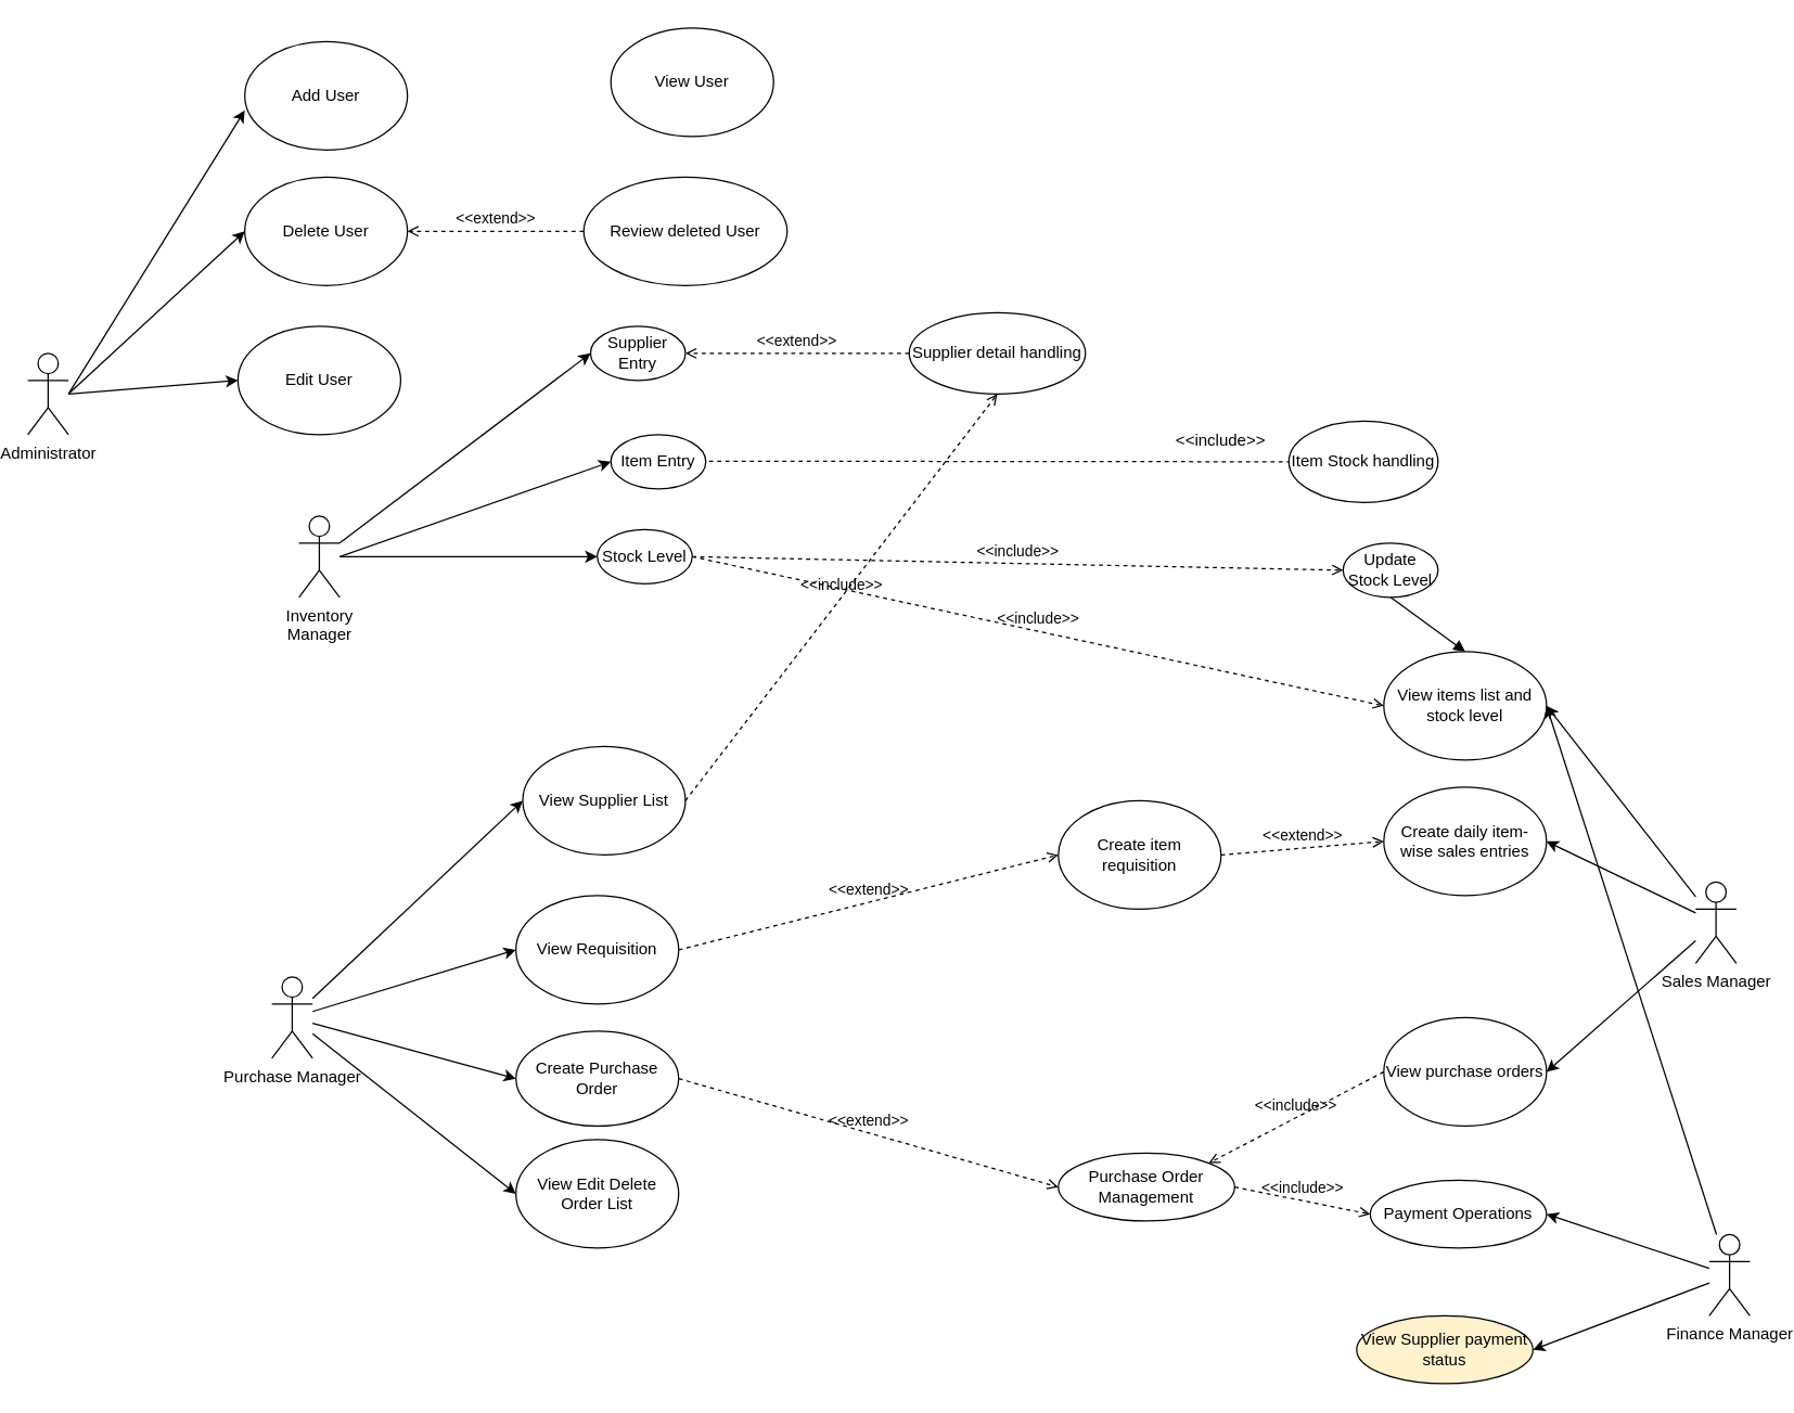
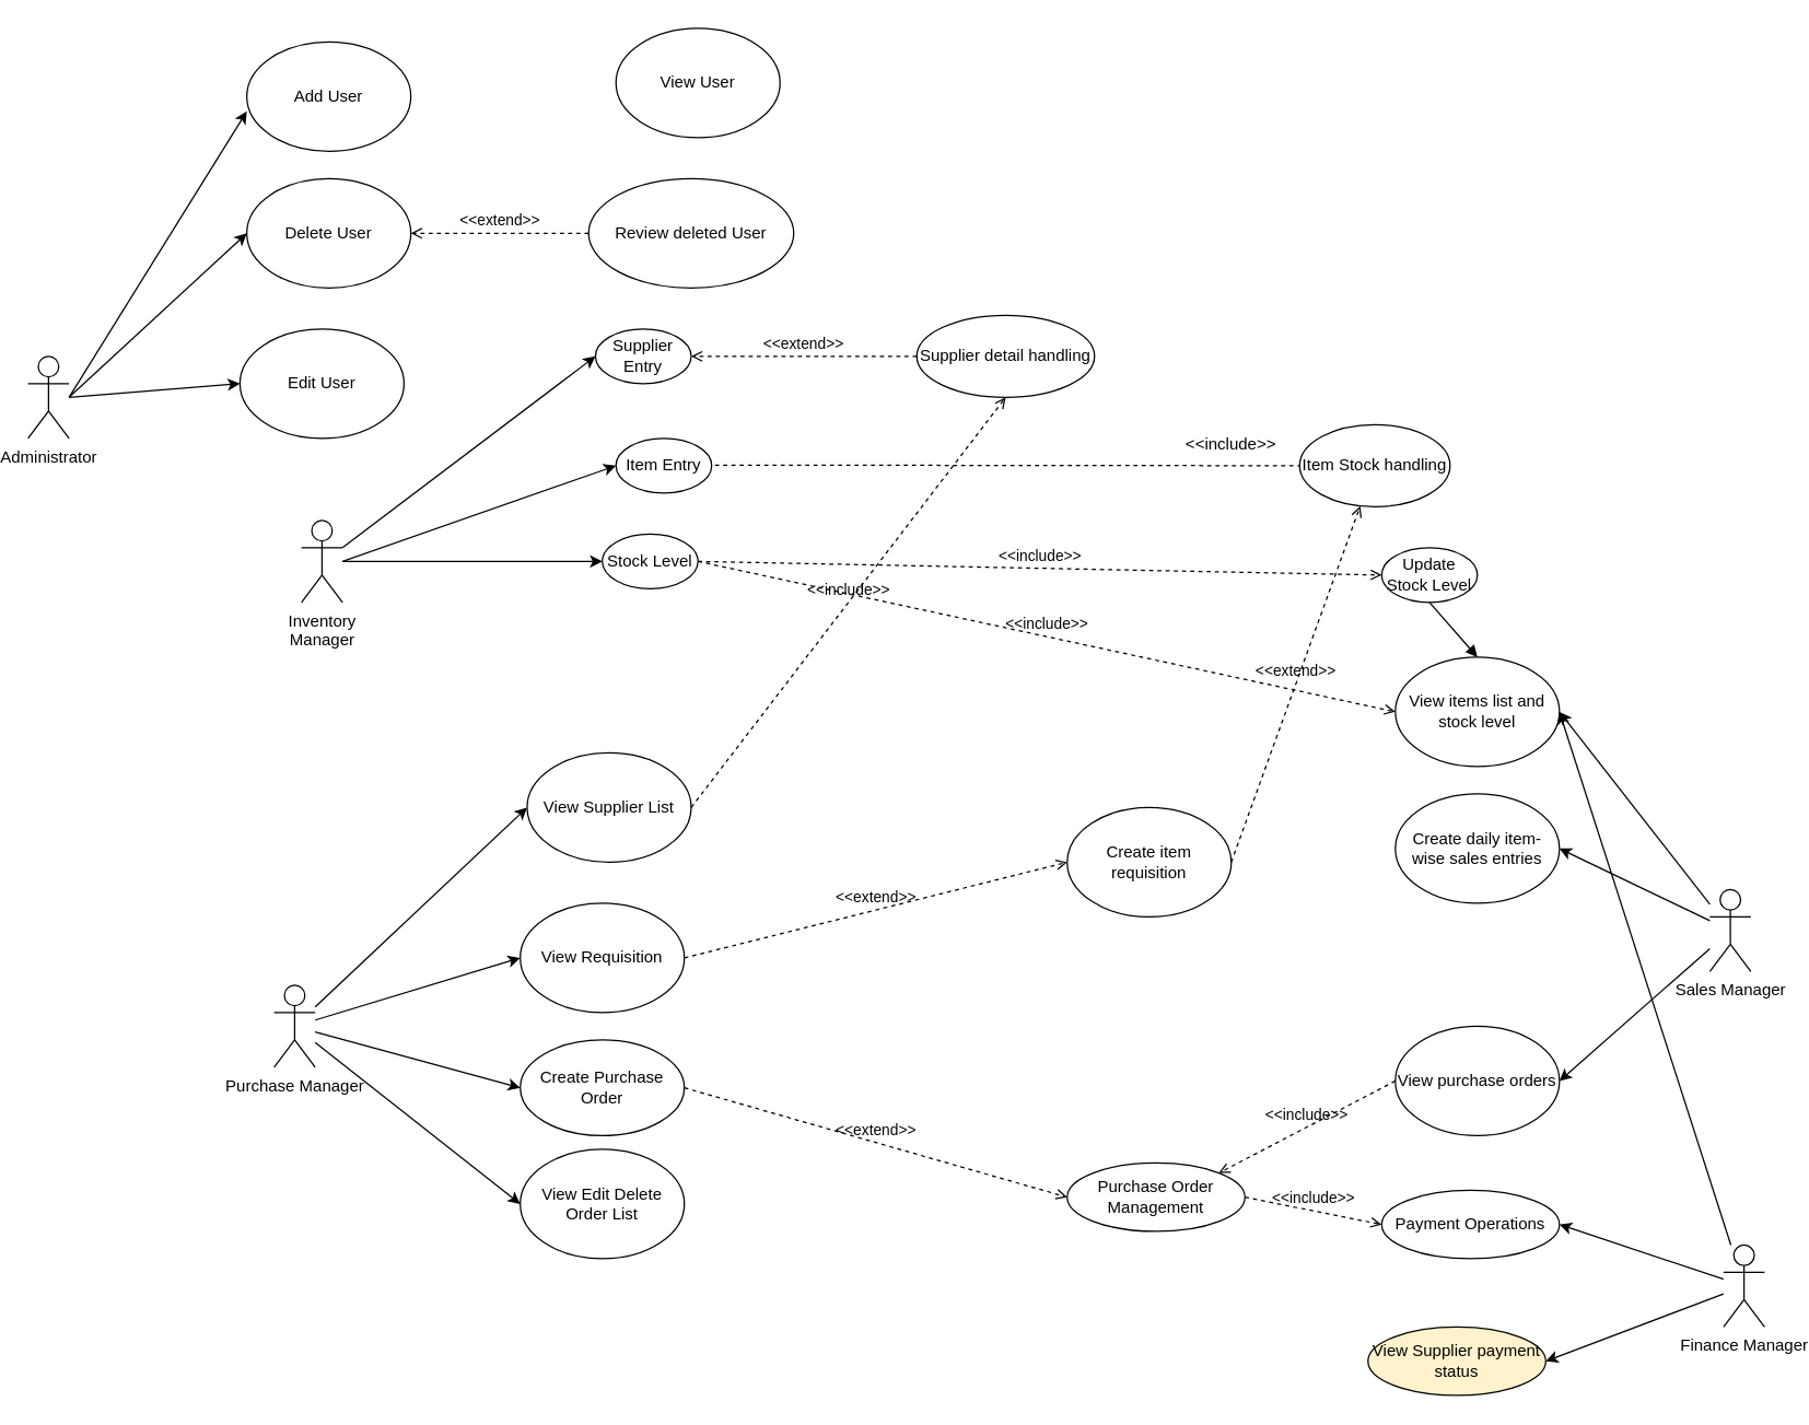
  <mxCell id="0" />
  <mxCell id="1" parent="0" />
  <mxCell id="2" style="rounded=0;orthogonalLoop=1;jettySize=auto;html=1;entryX=0;entryY=0.5;entryDx=0;entryDy=0;" parent="1" source="6" target="7" edge="1"><mxGeometry relative="1" as="geometry" /></mxCell>
  <mxCell id="3" style="rounded=0;orthogonalLoop=1;jettySize=auto;html=1;entryX=0;entryY=0.5;entryDx=0;entryDy=0;" parent="1" source="6" target="8" edge="1"><mxGeometry relative="1" as="geometry" /></mxCell>
  <mxCell id="4" style="rounded=0;orthogonalLoop=1;jettySize=auto;html=1;entryX=0;entryY=0.5;entryDx=0;entryDy=0;" parent="1" source="6" target="9" edge="1"><mxGeometry relative="1" as="geometry" /></mxCell>
  <mxCell id="5" style="rounded=0;orthogonalLoop=1;jettySize=auto;html=1;entryX=0;entryY=0.5;entryDx=0;entryDy=0;" parent="1" source="6" target="10" edge="1"><mxGeometry relative="1" as="geometry" /></mxCell>
  <mxCell id="6" value="Purchase Manager" style="shape=umlActor;verticalLabelPosition=bottom;verticalAlign=top;html=1;outlineConnect=0;" parent="1" vertex="1"><mxGeometry x="200" y="720" width="30" height="60" as="geometry" /></mxCell>
  <mxCell id="7" value="View Supplier List" style="ellipse;whiteSpace=wrap;html=1;" parent="1" vertex="1"><mxGeometry x="385" y="550" width="120" height="80" as="geometry" /></mxCell>
  <mxCell id="8" value="View Requisition" style="ellipse;whiteSpace=wrap;html=1;" parent="1" vertex="1"><mxGeometry x="380" y="660" width="120" height="80" as="geometry" /></mxCell>
  <mxCell id="9" value="Create Purchase Order" style="ellipse;whiteSpace=wrap;html=1;" parent="1" vertex="1"><mxGeometry x="380" y="760" width="120" height="70" as="geometry" /></mxCell>
  <mxCell id="10" value="View Edit Delete Order List" style="ellipse;whiteSpace=wrap;html=1;" parent="1" vertex="1"><mxGeometry x="380" y="840" width="120" height="80" as="geometry" /></mxCell>
  <mxCell id="11" style="rounded=0;orthogonalLoop=1;jettySize=auto;html=1;entryX=1;entryY=0.5;entryDx=0;entryDy=0;" parent="1" source="14" target="15" edge="1"><mxGeometry relative="1" as="geometry" /></mxCell>
  <mxCell id="12" style="rounded=0;orthogonalLoop=1;jettySize=auto;html=1;entryX=1;entryY=0.5;entryDx=0;entryDy=0;" parent="1" source="14" target="16" edge="1"><mxGeometry relative="1" as="geometry" /></mxCell>
  <mxCell id="13" style="rounded=0;orthogonalLoop=1;jettySize=auto;html=1;entryX=1;entryY=0.5;entryDx=0;entryDy=0;" parent="1" source="14" target="18" edge="1"><mxGeometry relative="1" as="geometry" /></mxCell>
  <mxCell id="14" value="Sales Manager" style="shape=umlActor;verticalLabelPosition=bottom;verticalAlign=top;html=1;outlineConnect=0;" parent="1" vertex="1"><mxGeometry x="1250" y="650" width="30" height="60" as="geometry" /></mxCell>
  <mxCell id="15" value="View items list and stock level" style="ellipse;whiteSpace=wrap;html=1;" parent="1" vertex="1"><mxGeometry x="1020" y="480" width="120" height="80" as="geometry" /></mxCell>
  <mxCell id="16" value="Create daily item-wise sales entries" style="ellipse;whiteSpace=wrap;html=1;" parent="1" vertex="1"><mxGeometry x="1020" y="580" width="120" height="80" as="geometry" /></mxCell>
  <mxCell id="17" value="Create item requisition" style="ellipse;whiteSpace=wrap;html=1;" parent="1" vertex="1"><mxGeometry x="780" y="590" width="120" height="80" as="geometry" /></mxCell>
  <mxCell id="18" value="View purchase orders" style="ellipse;whiteSpace=wrap;html=1;" parent="1" vertex="1"><mxGeometry x="1020" y="750" width="120" height="80" as="geometry" /></mxCell>
  <mxCell id="19" value="Inventory&lt;div&gt;Manager&lt;/div&gt;" style="shape=umlActor;verticalLabelPosition=bottom;verticalAlign=top;html=1;outlineConnect=0;" parent="1" vertex="1"><mxGeometry x="220" y="380" width="30" height="60" as="geometry" /></mxCell>
  <mxCell id="20" value="Item Entry" style="ellipse;whiteSpace=wrap;html=1;" parent="1" vertex="1"><mxGeometry x="450" y="320" width="70" height="40" as="geometry" /></mxCell>
  <mxCell id="21" value="Supplier Entry" style="ellipse;whiteSpace=wrap;html=1;" parent="1" vertex="1"><mxGeometry x="435" y="240" width="70" height="40" as="geometry" /></mxCell>
  <mxCell id="22" value="Stock Level" style="ellipse;whiteSpace=wrap;html=1;" parent="1" vertex="1"><mxGeometry x="440" y="390" width="70" height="40" as="geometry" /></mxCell>
  <mxCell id="23" value="Item Stock handling" style="ellipse;whiteSpace=wrap;html=1;" parent="1" vertex="1"><mxGeometry x="950" y="310" width="110" height="60" as="geometry" /></mxCell>
  <mxCell id="24" value="Supplier detail handling" style="ellipse;whiteSpace=wrap;html=1;" parent="1" vertex="1"><mxGeometry x="670" y="230" width="130" height="60" as="geometry" /></mxCell>
- <mxCell id="25" value="Update Stock Level" style="ellipse;whiteSpace=wrap;html=1;" parent="1" vertex="1"><mxGeometry x="990" y="400" width="70" height="40" as="geometry" /></mxCell>
+ <mxCell id="25" value="Update Stock Level" style="ellipse;whiteSpace=wrap;html=1;" parent="1" vertex="1"><mxGeometry x="1010" y="400" width="70" height="40" as="geometry" /></mxCell>
  <mxCell id="26" value="" style="endArrow=classic;html=1;rounded=0;entryX=0;entryY=0.5;entryDx=0;entryDy=0;" parent="1" target="20" edge="1"><mxGeometry width="50" height="50" relative="1" as="geometry"><mxPoint x="250" y="410" as="sourcePoint" /><mxPoint x="840" y="440" as="targetPoint" /></mxGeometry></mxCell>
  <mxCell id="27" value="" style="endArrow=classic;html=1;rounded=0;entryX=0;entryY=0.5;entryDx=0;entryDy=0;exitX=1;exitY=0.333;exitDx=0;exitDy=0;exitPerimeter=0;" parent="1" source="19" target="21" edge="1"><mxGeometry width="50" height="50" relative="1" as="geometry"><mxPoint x="390" y="320" as="sourcePoint" /><mxPoint x="440" y="340" as="targetPoint" /></mxGeometry></mxCell>
  <mxCell id="28" value="" style="endArrow=classic;html=1;rounded=0;entryX=0;entryY=0.5;entryDx=0;entryDy=0;" parent="1" source="19" target="22" edge="1"><mxGeometry width="50" height="50" relative="1" as="geometry"><mxPoint x="400" y="350" as="sourcePoint" /><mxPoint x="400" y="390" as="targetPoint" /></mxGeometry></mxCell>
  <mxCell id="29" value="" style="endArrow=none;dashed=1;html=1;rounded=0;exitX=1.035;exitY=0.489;exitDx=0;exitDy=0;exitPerimeter=0;entryX=0;entryY=0.5;entryDx=0;entryDy=0;" parent="1" source="20" target="23" edge="1"><mxGeometry width="50" height="50" relative="1" as="geometry"><mxPoint x="1150" y="360" as="sourcePoint" /><mxPoint x="1220" y="370" as="targetPoint" /></mxGeometry></mxCell>
  <mxCell id="30" value="&amp;lt;&amp;lt;include&amp;gt;&amp;gt;" style="text;html=1;align=center;verticalAlign=middle;whiteSpace=wrap;rounded=0;" parent="1" vertex="1"><mxGeometry x="870" y="310" width="60" height="30" as="geometry" /></mxCell>
  <mxCell id="31" value="&amp;lt;&amp;lt;include&amp;gt;&amp;gt;" style="html=1;verticalAlign=bottom;labelBackgroundColor=none;endArrow=open;endFill=0;dashed=1;rounded=0;exitX=1;exitY=0.5;exitDx=0;exitDy=0;entryX=0;entryY=0.5;entryDx=0;entryDy=0;" parent="1" source="22" target="25" edge="1"><mxGeometry width="160" relative="1" as="geometry"><mxPoint x="850" y="430" as="sourcePoint" /><mxPoint x="1010" y="430" as="targetPoint" /></mxGeometry></mxCell>
  <mxCell id="32" value="&amp;lt;&amp;lt;include&amp;gt;&amp;gt;" style="html=1;verticalAlign=bottom;labelBackgroundColor=none;endArrow=open;endFill=0;dashed=1;rounded=0;entryX=0;entryY=0.5;entryDx=0;entryDy=0;exitX=1;exitY=0.5;exitDx=0;exitDy=0;" parent="1" target="15" edge="1" source="22"><mxGeometry width="160" relative="1" as="geometry"><mxPoint x="840" y="410" as="sourcePoint" /><mxPoint x="995" y="409.66" as="targetPoint" /></mxGeometry></mxCell>
  <mxCell id="33" value="" style="html=1;verticalAlign=bottom;labelBackgroundColor=none;endArrow=block;endFill=1;rounded=0;exitX=0.5;exitY=1;exitDx=0;exitDy=0;" parent="1" source="25" edge="1"><mxGeometry width="160" relative="1" as="geometry"><mxPoint x="970" y="540" as="sourcePoint" /><mxPoint x="1080" y="480" as="targetPoint" /></mxGeometry></mxCell>
  <mxCell id="34" value="Payment Operations" style="ellipse;whiteSpace=wrap;html=1;" vertex="1" parent="1"><mxGeometry x="1010" y="870" width="130" height="50" as="geometry" /></mxCell>
  <mxCell id="35" style="rounded=0;orthogonalLoop=1;jettySize=auto;html=1;entryX=1;entryY=0.5;entryDx=0;entryDy=0;" edge="1" parent="1" source="38" target="34"><mxGeometry relative="1" as="geometry" /></mxCell>
  <mxCell id="36" style="rounded=0;orthogonalLoop=1;jettySize=auto;html=1;entryX=1;entryY=0.5;entryDx=0;entryDy=0;" edge="1" parent="1" source="38" target="15"><mxGeometry relative="1" as="geometry" /></mxCell>
  <mxCell id="37" style="rounded=0;orthogonalLoop=1;jettySize=auto;html=1;entryX=1;entryY=0.5;entryDx=0;entryDy=0;" edge="1" parent="1" source="38" target="40"><mxGeometry relative="1" as="geometry" /></mxCell>
  <mxCell id="38" value="Finance Manager" style="shape=umlActor;verticalLabelPosition=bottom;verticalAlign=top;html=1;outlineConnect=0;" vertex="1" parent="1"><mxGeometry x="1260" y="910" width="30" height="60" as="geometry" /></mxCell>
  <mxCell id="39" value="Purchase Order Management" style="ellipse;whiteSpace=wrap;html=1;" vertex="1" parent="1"><mxGeometry x="780" y="850" width="130" height="50" as="geometry" /></mxCell>
  <mxCell id="40" value="View Supplier payment status" style="ellipse;whiteSpace=wrap;html=1;fillColor=#fff2cc;" vertex="1" parent="1"><mxGeometry x="1000" y="970" width="130" height="50" as="geometry" /></mxCell>
  <mxCell id="41" value="&amp;lt;&amp;lt;extend&amp;gt;&amp;gt;" style="html=1;verticalAlign=bottom;labelBackgroundColor=none;endArrow=open;endFill=0;dashed=1;rounded=0;exitX=1;exitY=0.5;exitDx=0;exitDy=0;entryX=0;entryY=0.5;entryDx=0;entryDy=0;" edge="1" parent="1" source="8" target="17"><mxGeometry width="160" relative="1" as="geometry"><mxPoint x="680" y="640" as="sourcePoint" /><mxPoint x="840" y="640" as="targetPoint" /></mxGeometry></mxCell>
  <mxCell id="42" value="&amp;lt;&amp;lt;include&amp;gt;&amp;gt;" style="html=1;verticalAlign=bottom;labelBackgroundColor=none;endArrow=open;endFill=0;dashed=1;rounded=0;entryX=0;entryY=0.5;entryDx=0;entryDy=0;exitX=1;exitY=0.5;exitDx=0;exitDy=0;" edge="1" parent="1" source="39" target="34"><mxGeometry width="160" relative="1" as="geometry"><mxPoint x="680" y="760" as="sourcePoint" /><mxPoint x="840" y="760" as="targetPoint" /></mxGeometry></mxCell>
  <mxCell id="43" value="&amp;lt;&amp;lt;extend&amp;gt;&amp;gt;" style="html=1;verticalAlign=bottom;labelBackgroundColor=none;endArrow=open;endFill=0;dashed=1;rounded=0;exitX=1;exitY=0.5;exitDx=0;exitDy=0;entryX=0;entryY=0.5;entryDx=0;entryDy=0;" edge="1" parent="1" source="9" target="39"><mxGeometry width="160" relative="1" as="geometry"><mxPoint x="810" y="730" as="sourcePoint" /><mxPoint x="970" y="730" as="targetPoint" /></mxGeometry></mxCell>
- <mxCell id="44" value="&amp;lt;&amp;lt;extend&amp;gt;&amp;gt;" style="html=1;verticalAlign=bottom;labelBackgroundColor=none;endArrow=open;endFill=0;dashed=1;rounded=0;entryX=0;entryY=0.5;entryDx=0;entryDy=0;exitX=1;exitY=0.5;exitDx=0;exitDy=0;" edge="1" parent="1" source="17" target="16"><mxGeometry width="160" relative="1" as="geometry"><mxPoint x="810" y="610" as="sourcePoint" /><mxPoint x="970" y="610" as="targetPoint" /></mxGeometry></mxCell>
+ <mxCell id="44" value="&amp;lt;&amp;lt;extend&amp;gt;&amp;gt;" style="html=1;verticalAlign=bottom;labelBackgroundColor=none;endArrow=open;endFill=0;dashed=1;rounded=0;exitX=1;exitY=0.5;exitDx=0;exitDy=0;" edge="1" parent="1" source="17" target="23"><mxGeometry width="160" relative="1" as="geometry"><mxPoint x="810" y="610" as="sourcePoint" /><mxPoint x="970" y="610" as="targetPoint" /></mxGeometry></mxCell>
  <mxCell id="45" value="&amp;lt;&amp;lt;include&amp;gt;&amp;gt;" style="html=1;verticalAlign=bottom;labelBackgroundColor=none;endArrow=open;endFill=0;dashed=1;rounded=0;entryX=1;entryY=0;entryDx=0;entryDy=0;exitX=0;exitY=0.5;exitDx=0;exitDy=0;" edge="1" parent="1" source="18" target="39"><mxGeometry width="160" relative="1" as="geometry"><mxPoint x="810" y="730" as="sourcePoint" /><mxPoint x="970" y="730" as="targetPoint" /></mxGeometry></mxCell>
  <mxCell id="46" value="&amp;lt;&amp;lt;extend&amp;gt;&amp;gt;" style="html=1;verticalAlign=bottom;labelBackgroundColor=none;endArrow=open;endFill=0;dashed=1;rounded=0;exitX=0;exitY=0.5;exitDx=0;exitDy=0;entryX=1;entryY=0.5;entryDx=0;entryDy=0;" edge="1" parent="1" source="24" target="21"><mxGeometry width="160" relative="1" as="geometry"><mxPoint x="810" y="500" as="sourcePoint" /><mxPoint x="970" y="500" as="targetPoint" /></mxGeometry></mxCell>
  <mxCell id="47" value="&amp;lt;&amp;lt;include&amp;gt;&amp;gt;" style="html=1;verticalAlign=bottom;labelBackgroundColor=none;endArrow=open;endFill=0;dashed=1;rounded=0;exitX=1;exitY=0.5;exitDx=0;exitDy=0;entryX=0.5;entryY=1;entryDx=0;entryDy=0;" edge="1" parent="1" source="7" target="24"><mxGeometry width="160" relative="1" as="geometry"><mxPoint x="810" y="500" as="sourcePoint" /><mxPoint x="970" y="500" as="targetPoint" /></mxGeometry></mxCell>
  <mxCell id="48" value="Delete User" style="ellipse;whiteSpace=wrap;html=1;" vertex="1" parent="1"><mxGeometry x="180" y="130" width="120" height="80" as="geometry" /></mxCell>
  <mxCell id="49" value="Add User" style="ellipse;whiteSpace=wrap;html=1;" vertex="1" parent="1"><mxGeometry x="180" y="30" width="120" height="80" as="geometry" /></mxCell>
  <mxCell id="50" value="Edit User" style="ellipse;whiteSpace=wrap;html=1;" vertex="1" parent="1"><mxGeometry x="175" y="240" width="120" height="80" as="geometry" /></mxCell>
  <mxCell id="51" value="View User" style="ellipse;whiteSpace=wrap;html=1;" vertex="1" parent="1"><mxGeometry x="450" y="20" width="120" height="80" as="geometry" /></mxCell>
  <mxCell id="52" value="Review deleted User" style="ellipse;whiteSpace=wrap;html=1;" vertex="1" parent="1"><mxGeometry x="430" y="130" width="150" height="80" as="geometry" /></mxCell>
  <mxCell id="53" value="" style="endArrow=classic;html=1;rounded=0;entryX=0;entryY=0.635;entryDx=0;entryDy=0;entryPerimeter=0;" edge="1" parent="1" target="49"><mxGeometry width="50" height="50" relative="1" as="geometry"><mxPoint x="50" y="290" as="sourcePoint" /><mxPoint x="360" y="270" as="targetPoint" /></mxGeometry></mxCell>
  <mxCell id="54" value="" style="endArrow=classic;html=1;rounded=0;entryX=0;entryY=0.5;entryDx=0;entryDy=0;" edge="1" parent="1" target="48"><mxGeometry width="50" height="50" relative="1" as="geometry"><mxPoint x="50" y="290" as="sourcePoint" /><mxPoint x="360" y="270" as="targetPoint" /></mxGeometry></mxCell>
  <mxCell id="55" value="" style="endArrow=classic;html=1;rounded=0;entryX=0;entryY=0.5;entryDx=0;entryDy=0;" edge="1" parent="1" target="50"><mxGeometry width="50" height="50" relative="1" as="geometry"><mxPoint x="50" y="290" as="sourcePoint" /><mxPoint x="360" y="270" as="targetPoint" /></mxGeometry></mxCell>
  <mxCell id="56" value="Administrator" style="shape=umlActor;verticalLabelPosition=bottom;verticalAlign=top;html=1;outlineConnect=0;" vertex="1" parent="1"><mxGeometry x="20" y="260" width="30" height="60" as="geometry" /></mxCell>
  <mxCell id="57" value="&amp;lt;&amp;lt;extend&amp;gt;&amp;gt;" style="html=1;verticalAlign=bottom;labelBackgroundColor=none;endArrow=open;endFill=0;dashed=1;rounded=0;entryX=1;entryY=0.5;entryDx=0;entryDy=0;exitX=0;exitY=0.5;exitDx=0;exitDy=0;" edge="1" parent="1" source="52" target="48"><mxGeometry width="160" relative="1" as="geometry"><mxPoint x="360" y="130" as="sourcePoint" /><mxPoint x="410" y="40" as="targetPoint" /></mxGeometry></mxCell>
